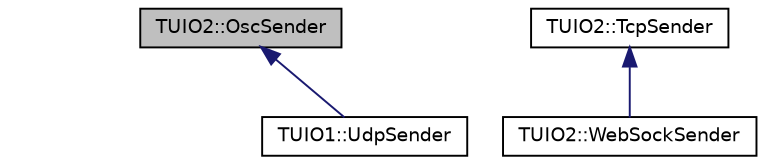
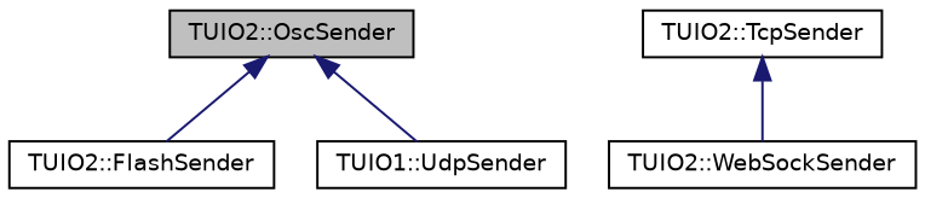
  digraph {
    node [color=black fillcolor=white fontname=Helvetica fontsize=10 shape=record style=filled]
    edge [color=midnightblue dir=back fontname=Helvetica fontsize=10 labelfontname=Helvetica labelfontsize=10 style=solid]
    n1 [fillcolor=grey75 fontcolor=black height=0.2 label="TUIO2::OscSender" width=0.4]
+   n2 [height=0.2 label="TUIO2::FlashSender" width=0.4]
    n3 [height=0.2 label="TUIO1::UdpSender" width=0.4]
    n4 [height=0.2 label="TUIO2::TcpSender" width=0.4]
    n5 [height=0.2 label="TUIO2::WebSockSender" width=0.4]
+   n1 -> n2
    n1 -> n3
    n4 -> n5
  }
